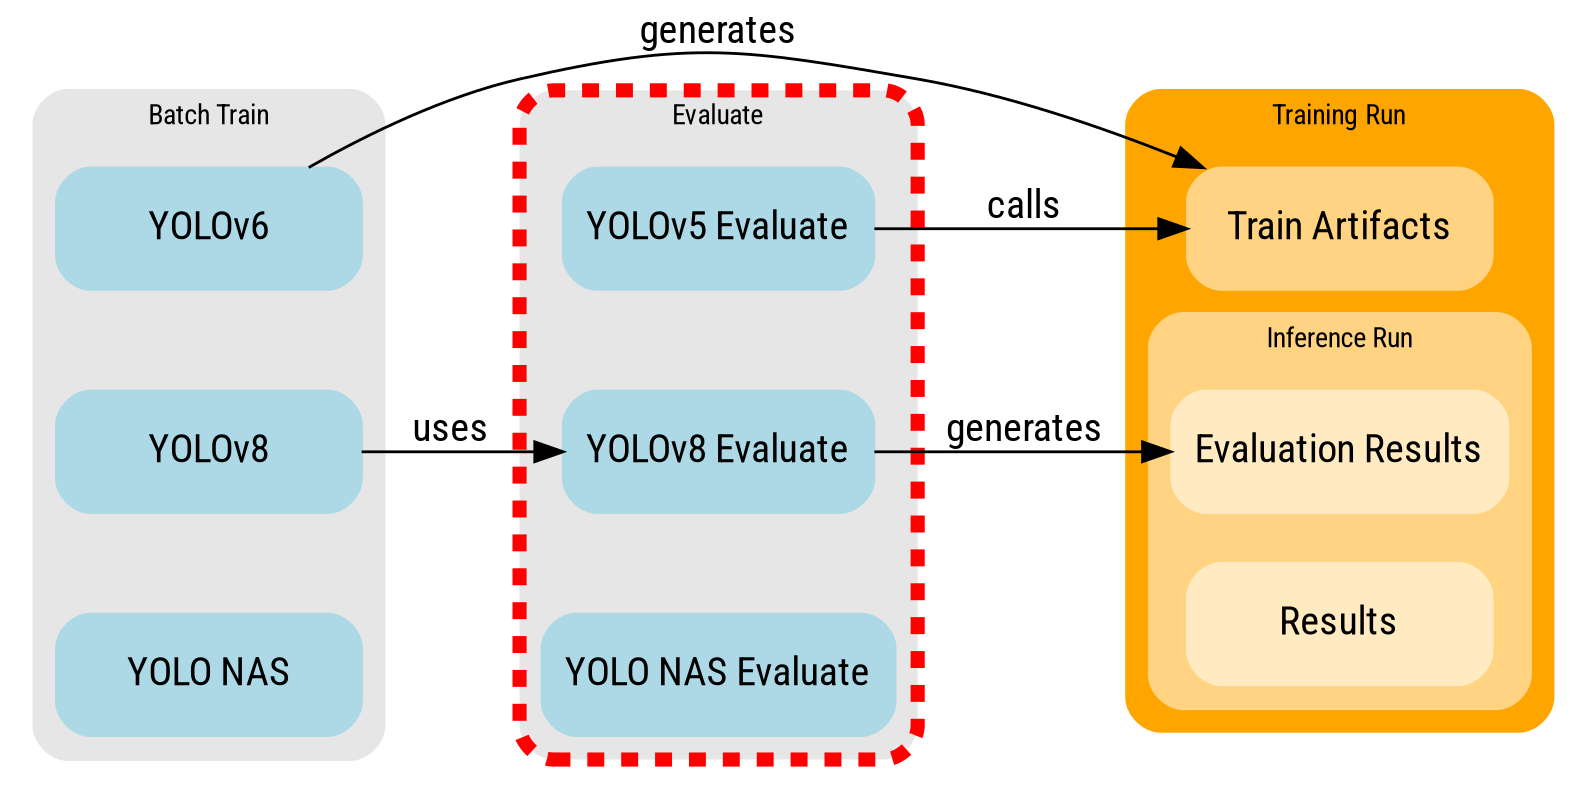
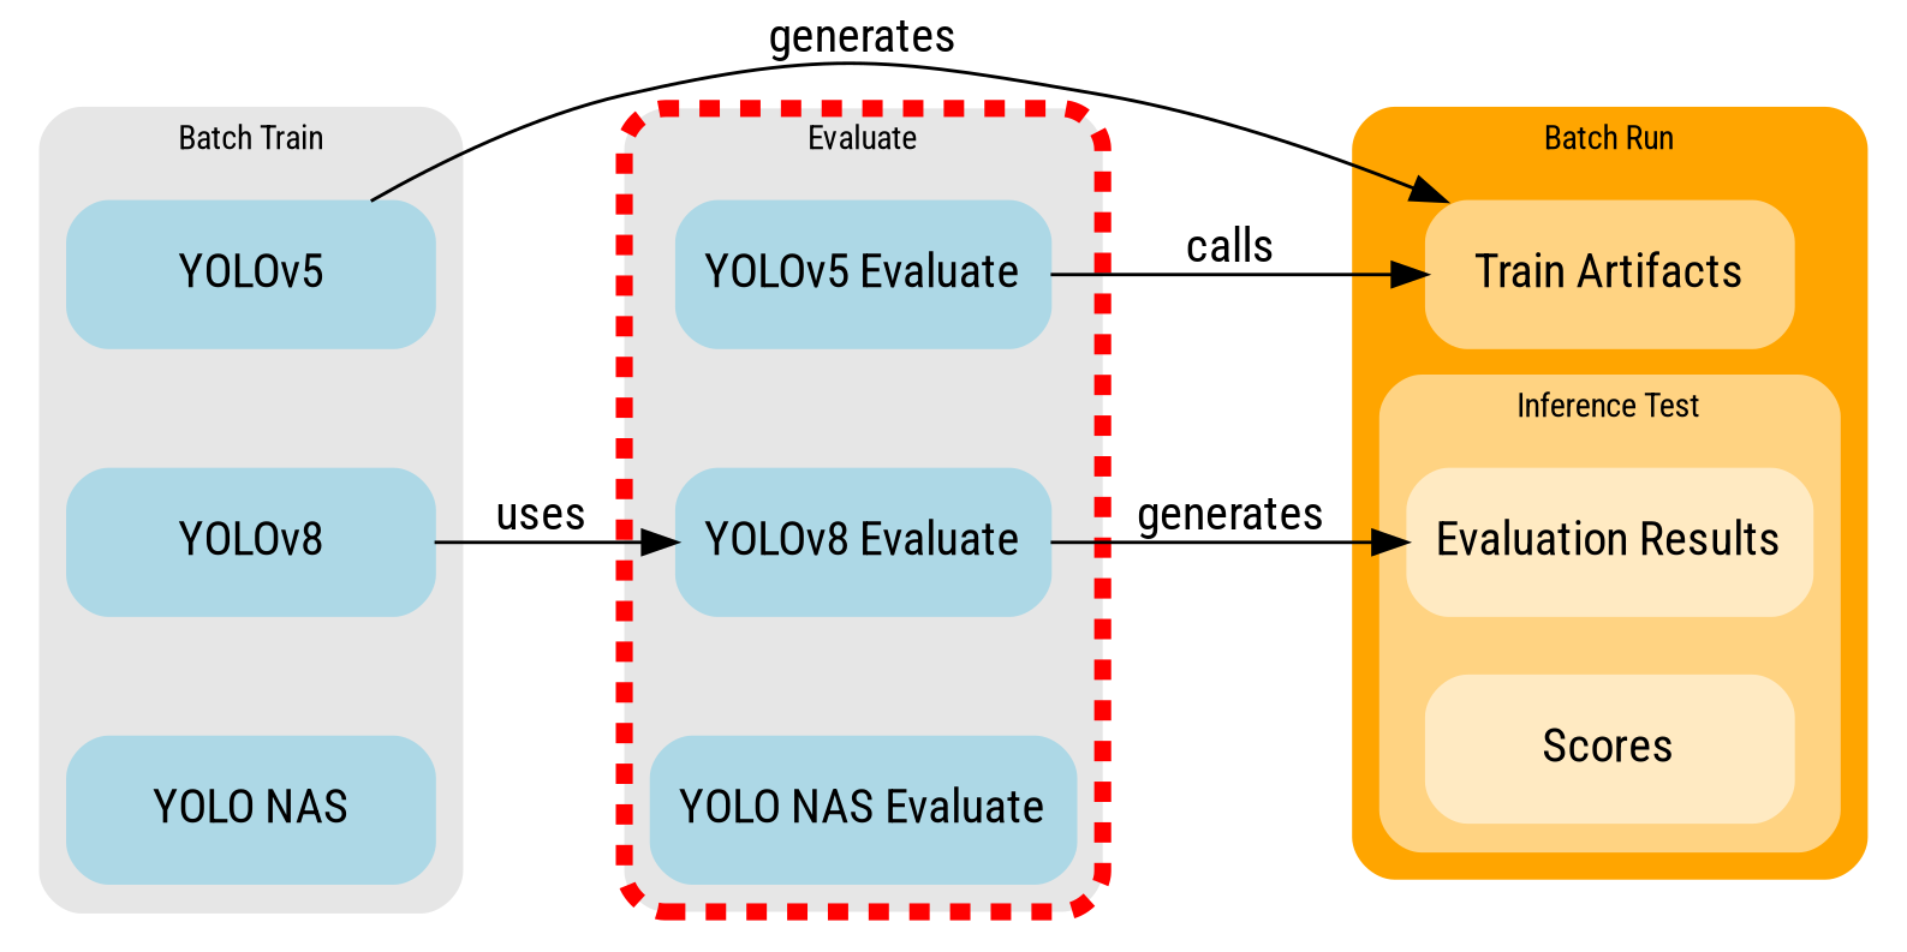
  digraph {
    compound=true
    fontname="Roboto Condensed"
    fontsize=10
    rankdir=LR
    node [color=lightblue fontname="Roboto Condensed" shape=box style="filled,rounded"]
    edge [fontname="Roboto Condensed"]
-   YOLOv5 [height=0.6 width=1.5 label=YOLOv6]
+   YOLOv5 [height=0.6 width=1.5]
    YOLOv8 [height=0.6 width=1.5]
    n3 [height=0.6 label="YOLO NAS" width=1.5]
    n4 [height=0.6 label="YOLOv5 Evaluate" width=1.5]
    n5 [height=0.6 label="YOLOv8 Evaluate" width=1.5]
    n6 [height=0.6 label="YOLO NAS Evaluate" width=1.5]
    n7 [color="#ffeac2" height=0.6 label="Evaluation Results" width=1.5]
-   n8 [color="#ffeac2" height=0.6 label=Results width=1.5]
+   n8 [color="#ffeac2" height=0.6 label=Scores width=1.5]
    n9 [color="#ffd382" height=0.6 label="Train Artifacts" width=1.5]
    subgraph cluster_1 {
      color="#e6e6e6"
      label="Batch Train"
      style="filled,rounded"
      subgraph sub_2 {
        color="#e6e6e6"
        label="Batch Train"
        rank=same
        style="filled,rounded"
        YOLOv5
        YOLOv8
        n3
      }
    }
    subgraph cluster_3 {
      color=red
      fillcolor="#e6e6e6"
      label=Evaluate
      penwidth=5
      style="filled,rounded,dashed"
      subgraph sub_4 {
        color=red
        fillcolor="#e6e6e6"
        label=Evaluate
        penwidth=5
        rank=same
        style="filled,rounded,dashed"
        n4
        n5
        n6
      }
    }
    subgraph cluster_5 {
      color=orange
-     label="Training Run"
+     label="Batch Run"
      style="filled,rounded"
      n9
      subgraph sub_6 {
        color=orange
        label="Training Run"
        rank=same
        style="filled,rounded"
      }
      subgraph cluster_7 {
        color="#ffd382"
-       label="Inference Run"
+       label="Inference Test"
        style="filled,rounded"
        n7
        n8
      }
    }
    YOLOv5 -> n9 [label=generates]
    YOLOv8 -> YOLOv5 [style=invis]
    YOLOv8 -> n5 [label=uses weight=3]
    n3 -> YOLOv8 [style=invis]
    n4 -> n9 [label=calls weight=3]
    n5 -> n4 [style=invis]
    n5 -> n7 [label=generates weight=0]
    n6 -> n5 [style=invis]
  }
